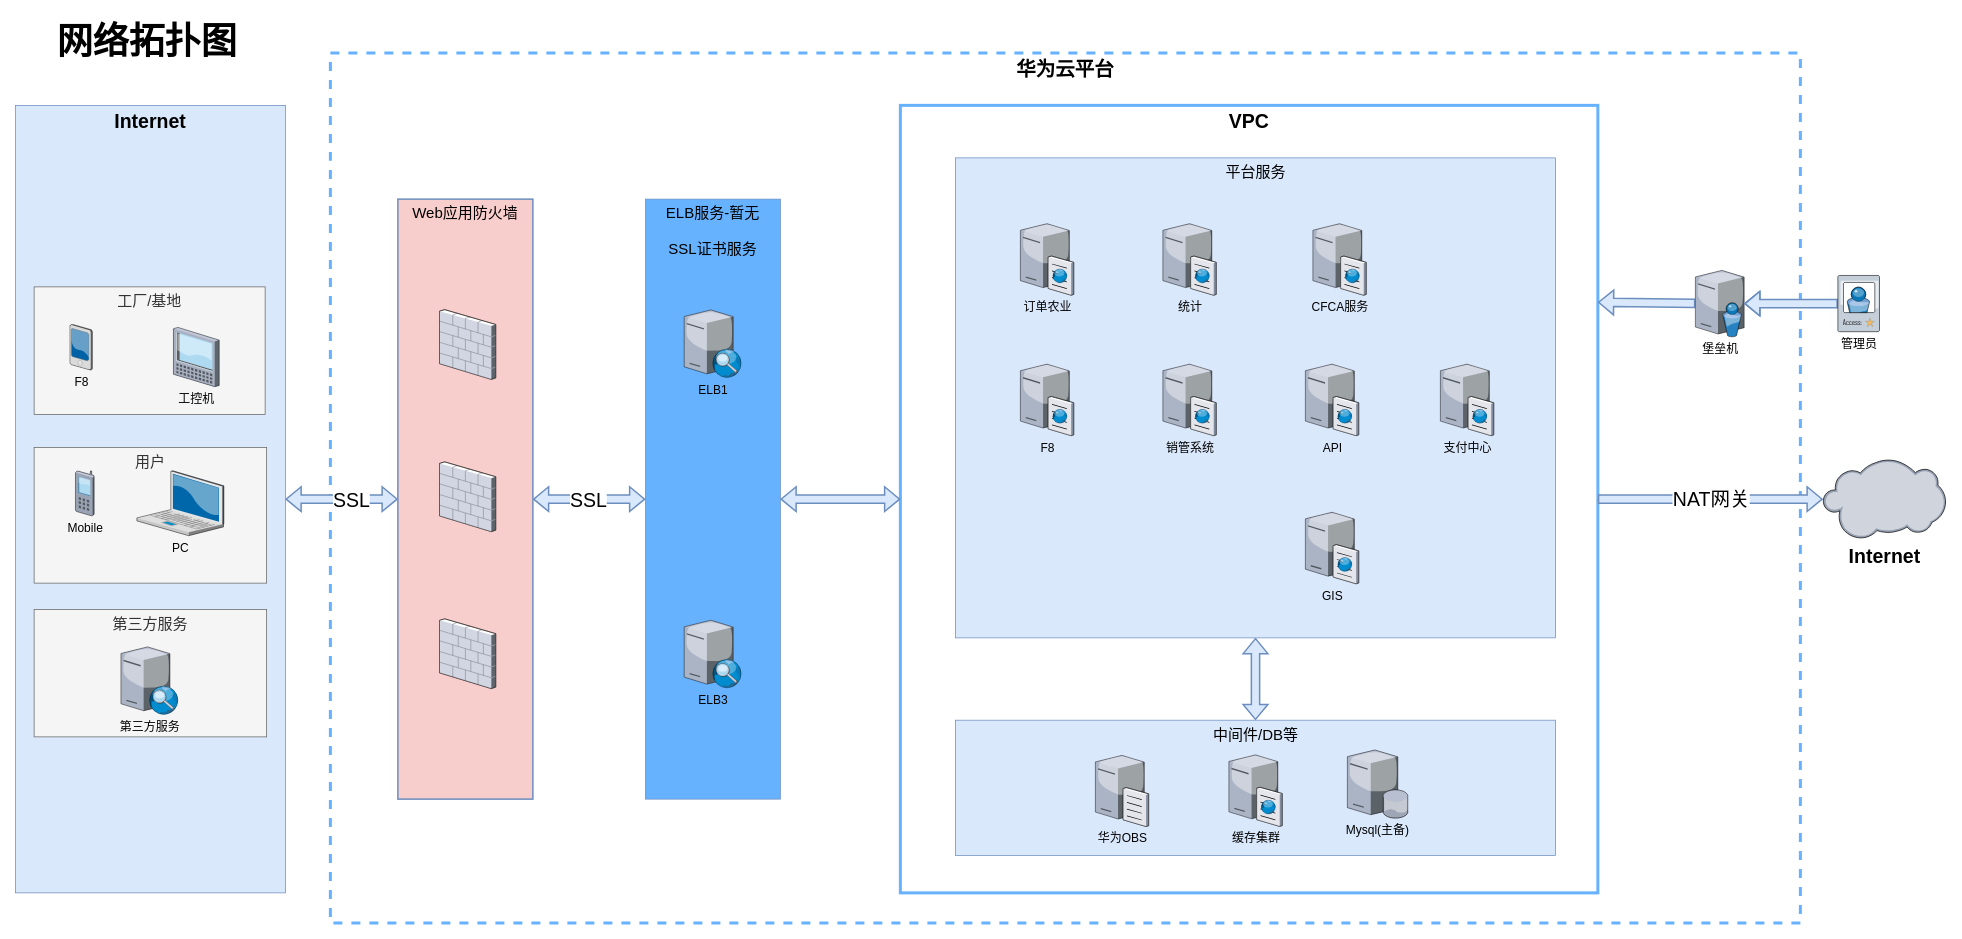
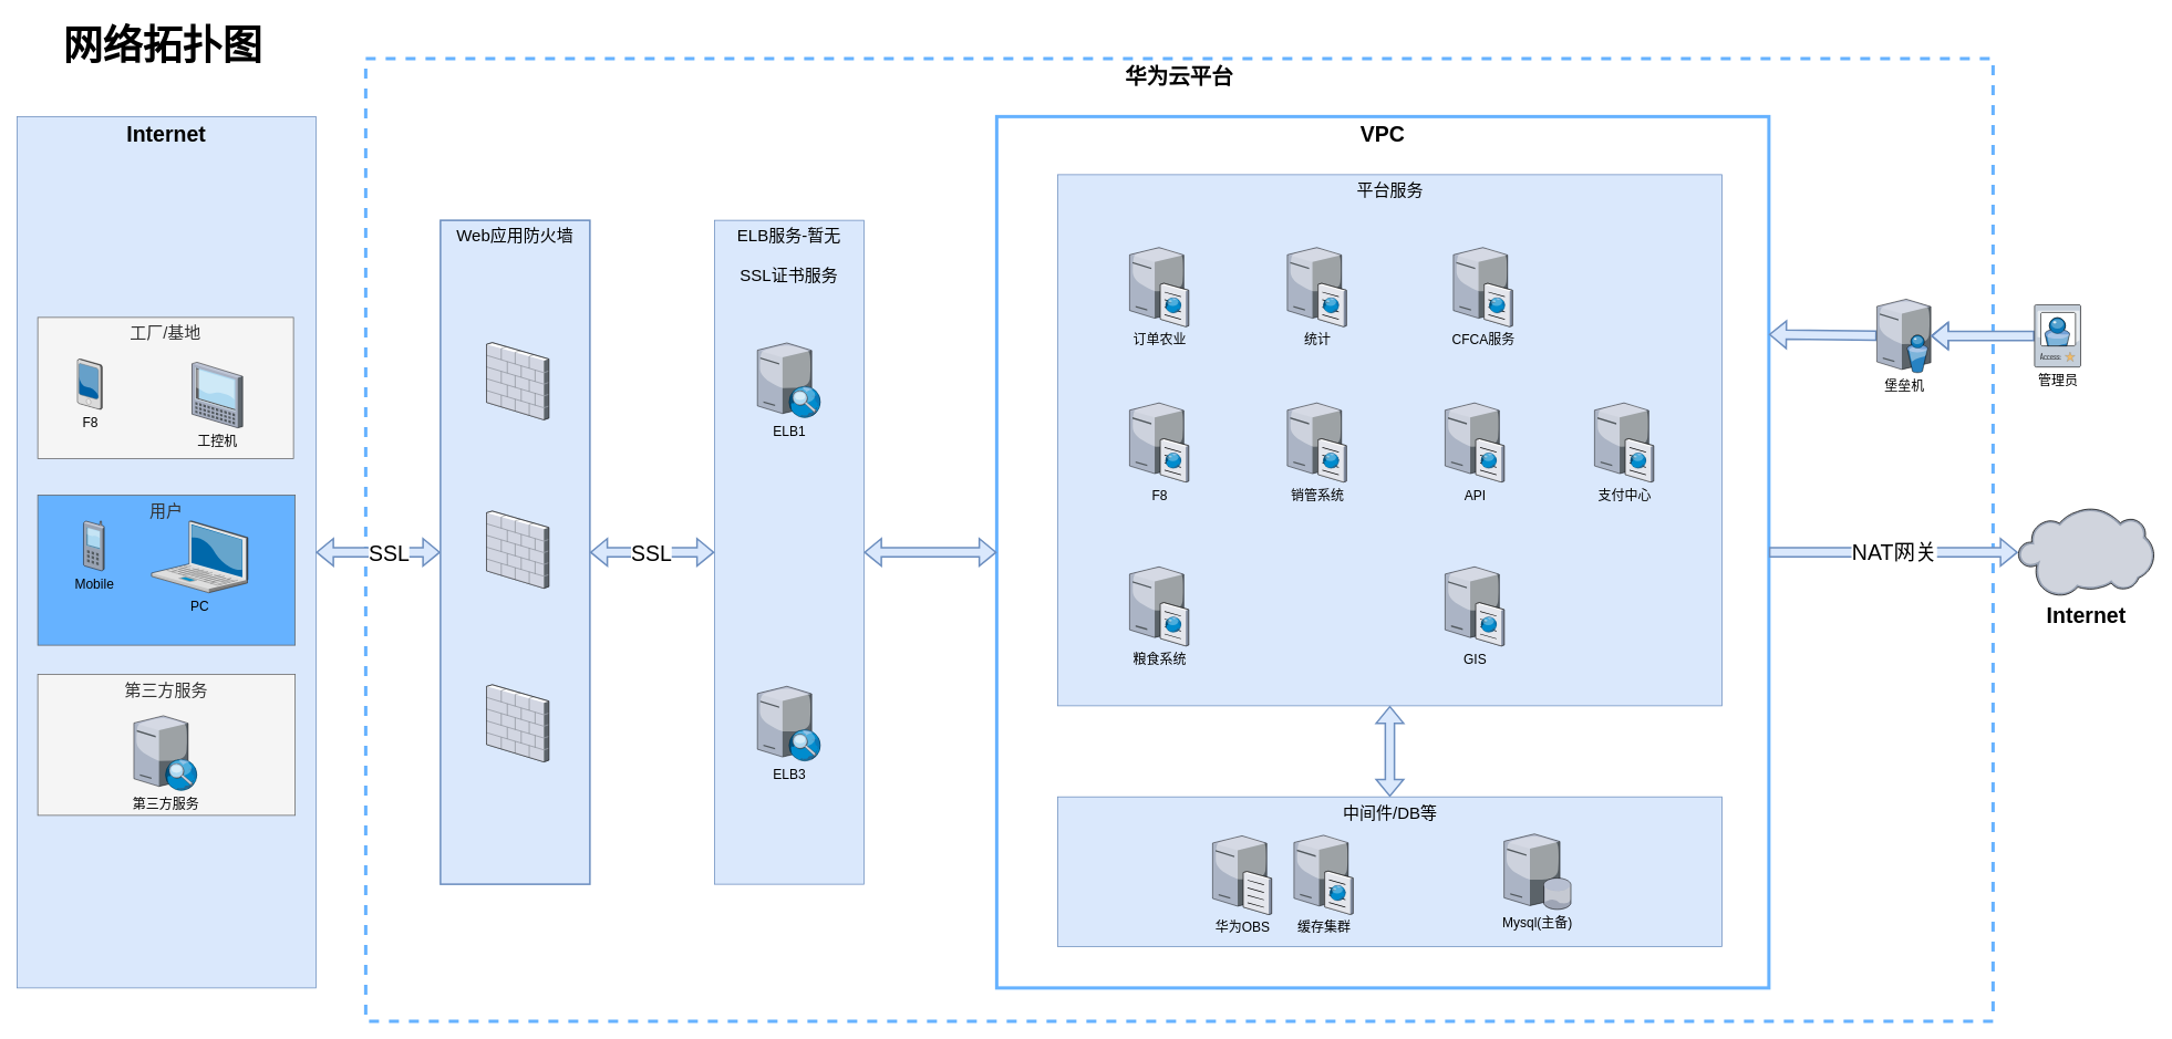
  <mxCell id="0" style=";html=1;" />
  <mxCell id="1" style=";html=1;" parent="0" />
  <mxCell id="2" value="&lt;span style=&quot;font-size: 26px;&quot;&gt;华为云平台&lt;/span&gt;" style="whiteSpace=wrap;html=1;fontSize=26;verticalAlign=top;fillColor=none;strokeWidth=4;strokeColor=#66B2FF;fontStyle=1;dashed=1;" parent="1" vertex="1"><mxGeometry x="440" y="70" width="1960" height="1160" as="geometry" /></mxCell>
  <mxCell id="3" value="&lt;span style=&quot;font-size: 26px;&quot;&gt;VPC&lt;/span&gt;" style="whiteSpace=wrap;html=1;fontSize=20;verticalAlign=top;fillColor=none;strokeWidth=4;strokeColor=#66B2FF;fontStyle=1" parent="1" vertex="1"><mxGeometry x="1200" y="140" width="930" height="1050" as="geometry" /></mxCell>
  <mxCell id="4" value="Internet" style="whiteSpace=wrap;html=1;fillColor=#dae8fc;fontSize=26;strokeColor=#6c8ebf;verticalAlign=top;fontStyle=1" parent="1" vertex="1"><mxGeometry x="20" y="140" width="360" height="1050" as="geometry" /></mxCell>
  <mxCell id="5" value="第三方服务" style="whiteSpace=wrap;html=1;fillColor=#f5f5f5;fontSize=20;strokeColor=#666666;verticalAlign=top;fontColor=#333333;" parent="1" vertex="1"><mxGeometry x="45" y="812" width="310" height="170" as="geometry" /></mxCell>
  <mxCell id="6" style="shape=flexArrow;rounded=0;orthogonalLoop=1;jettySize=auto;html=1;entryX=0.5;entryY=1;entryDx=0;entryDy=0;fillColor=#dae8fc;strokeColor=#6c8ebf;startArrow=block;strokeWidth=2;" parent="1" source="7" target="14" edge="1"><mxGeometry relative="1" as="geometry"><mxPoint x="1683.5" y="969" as="sourcePoint" /></mxGeometry></mxCell>
  <mxCell id="7" value="中间件/DB等" style="whiteSpace=wrap;html=1;fillColor=#dae8fc;fontSize=20;strokeColor=#6c8ebf;verticalAlign=top;" parent="1" vertex="1"><mxGeometry x="1273.5" y="959.75" width="800" height="180.25" as="geometry" /></mxCell>
  <mxCell id="8" style="edgeStyle=none;shape=flexArrow;rounded=0;orthogonalLoop=1;jettySize=auto;html=1;exitX=1;exitY=0.5;exitDx=0;exitDy=0;startArrow=block;fillColor=#dae8fc;strokeColor=#6c8ebf;entryX=0;entryY=0.5;entryDx=0;entryDy=0;strokeWidth=2;" parent="1" source="9" target="3" edge="1"><mxGeometry relative="1" as="geometry" /></mxCell>
- <mxCell id="9" value="ELB服务-暂无&lt;br&gt;&lt;br&gt;SSL证书服务" style="whiteSpace=wrap;html=1;fillColor=#66b2ff;fontSize=20;strokeColor=#6c8ebf;verticalAlign=top;" parent="1" vertex="1"><mxGeometry x="860" y="265" width="180" height="800" as="geometry" /></mxCell>
+ <mxCell id="9" value="ELB服务-暂无&lt;br&gt;&lt;br&gt;SSL证书服务" style="whiteSpace=wrap;html=1;fillColor=#dae8fc;fontSize=20;strokeColor=#6c8ebf;verticalAlign=top;" parent="1" vertex="1"><mxGeometry x="860" y="265" width="180" height="800" as="geometry" /></mxCell>
  <mxCell id="10" style="edgeStyle=none;shape=flexArrow;rounded=0;orthogonalLoop=1;jettySize=auto;html=1;startArrow=block;endArrow=block;endFill=0;strokeWidth=2;entryX=1;entryY=0.5;entryDx=0;entryDy=0;fillColor=#dae8fc;strokeColor=#6c8ebf;exitX=0;exitY=0.5;exitDx=0;exitDy=0;" parent="1" source="9" target="17" edge="1"><mxGeometry relative="1" as="geometry"><mxPoint x="1240" y="680" as="sourcePoint" /></mxGeometry></mxCell>
  <mxCell id="11" value="SSL" style="edgeLabel;html=1;align=center;verticalAlign=middle;resizable=0;points=[];fontSize=26;" parent="10" connectable="0" vertex="1"><mxGeometry x="0.015" y="1" relative="1" as="geometry"><mxPoint x="-1" as="offset" /></mxGeometry></mxCell>
  <mxCell id="12" style="edgeStyle=orthogonalEdgeStyle;rounded=0;orthogonalLoop=1;jettySize=auto;html=1;exitX=1;exitY=0.5;exitDx=0;exitDy=0;fontSize=26;shape=flexArrow;strokeWidth=2;fillColor=#dae8fc;strokeColor=#6c8ebf;" parent="1" source="3" target="42" edge="1"><mxGeometry relative="1" as="geometry"><mxPoint x="2560" y="530" as="targetPoint" /></mxGeometry></mxCell>
  <mxCell id="13" value="NAT网关" style="edgeLabel;html=1;align=center;verticalAlign=middle;resizable=0;points=[];fontSize=26;" parent="12" connectable="0" vertex="1"><mxGeometry x="0.124" y="-3" relative="1" as="geometry"><mxPoint x="-19" y="-3" as="offset" /></mxGeometry></mxCell>
  <mxCell id="14" value="平台服务" style="whiteSpace=wrap;html=1;fillColor=#dae8fc;fontSize=20;strokeColor=#6c8ebf;verticalAlign=top;" parent="1" vertex="1"><mxGeometry x="1273.5" y="210" width="800" height="640" as="geometry" /></mxCell>
  <mxCell id="15" style="edgeStyle=none;shape=flexArrow;rounded=0;orthogonalLoop=1;jettySize=auto;html=1;startArrow=block;endArrow=block;endFill=0;strokeWidth=2;fillColor=#dae8fc;strokeColor=#6c8ebf;entryX=1;entryY=0.5;entryDx=0;entryDy=0;gradientColor=none;endSize=6;targetPerimeterSpacing=0;" parent="1" source="17" target="4" edge="1"><mxGeometry relative="1" as="geometry"><mxPoint x="830" y="690" as="targetPoint" /></mxGeometry></mxCell>
  <mxCell id="16" value="SSL" style="edgeLabel;html=1;align=center;verticalAlign=middle;resizable=0;points=[];fontSize=26;" parent="15" connectable="0" vertex="1"><mxGeometry x="-0.155" y="1" relative="1" as="geometry"><mxPoint as="offset" /></mxGeometry></mxCell>
- <mxCell id="17" value="Web应用防火墙" style="whiteSpace=wrap;html=1;fillColor=#f8cecc;fontSize=20;strokeColor=#6c8ebf;verticalAlign=top;strokeWidth=2;" parent="1" vertex="1"><mxGeometry x="530" y="265" width="180" height="800" as="geometry" /></mxCell>
- <mxCell id="18" value="用户" style="whiteSpace=wrap;html=1;fillColor=#f5f5f5;fontSize=20;strokeColor=#666666;verticalAlign=top;fontColor=#333333;" parent="1" vertex="1"><mxGeometry x="45" y="596" width="310" height="181" as="geometry" /></mxCell>
+ <mxCell id="17" value="Web应用防火墙" style="whiteSpace=wrap;html=1;fillColor=#dae8fc;fontSize=20;strokeColor=#6c8ebf;verticalAlign=top;strokeWidth=2;" parent="1" vertex="1"><mxGeometry x="530" y="265" width="180" height="800" as="geometry" /></mxCell>
+ <mxCell id="18" value="用户" style="whiteSpace=wrap;html=1;fillColor=#66b2ff;fontSize=20;strokeColor=#666666;verticalAlign=top;fontColor=#333333;" parent="1" vertex="1"><mxGeometry x="45" y="596" width="310" height="181" as="geometry" /></mxCell>
  <mxCell id="19" value="工厂/基地" style="whiteSpace=wrap;html=1;fillColor=#f5f5f5;fontSize=20;strokeColor=#666666;verticalAlign=top;fontColor=#333333;" parent="1" vertex="1"><mxGeometry x="45" y="382" width="308" height="170" as="geometry" /></mxCell>
  <mxCell id="20" value="PC" style="verticalLabelPosition=bottom;aspect=fixed;html=1;verticalAlign=top;strokeColor=none;shape=mxgraph.citrix.laptop_2;fillColor=#66B2FF;gradientColor=#0066CC;fontSize=16;" parent="1" vertex="1"><mxGeometry x="182" y="627.25" width="116" height="86.5" as="geometry" /></mxCell>
  <mxCell id="21" value="F8" style="verticalLabelPosition=bottom;aspect=fixed;html=1;verticalAlign=top;strokeColor=none;shape=mxgraph.citrix.pda;fillColor=#66B2FF;gradientColor=#0066CC;fontSize=16;" parent="1" vertex="1"><mxGeometry x="92.75" y="432" width="30" height="61" as="geometry" /></mxCell>
  <mxCell id="22" value="订单农业" style="verticalLabelPosition=bottom;aspect=fixed;html=1;verticalAlign=top;strokeColor=none;shape=mxgraph.citrix.cache_server;fillColor=#66B2FF;gradientColor=#0066CC;fontSize=16;labelPosition=center;align=center;" parent="1" vertex="1"><mxGeometry x="1360" y="295.5" width="71" height="97.5" as="geometry" /></mxCell>
  <mxCell id="23" value="" style="verticalLabelPosition=bottom;aspect=fixed;html=1;verticalAlign=top;strokeColor=none;shape=mxgraph.citrix.firewall;fillColor=#66B2FF;gradientColor=#0066CC;fontSize=16;" parent="1" vertex="1"><mxGeometry x="585.5" y="412.37" width="75" height="93" as="geometry" /></mxCell>
  <mxCell id="24" value="" style="verticalLabelPosition=bottom;aspect=fixed;html=1;verticalAlign=top;strokeColor=none;shape=mxgraph.citrix.firewall;fillColor=#66B2FF;gradientColor=#0066CC;fontSize=16;" parent="1" vertex="1"><mxGeometry x="585.5" y="615.37" width="75" height="93" as="geometry" /></mxCell>
  <mxCell id="25" value="" style="verticalLabelPosition=bottom;aspect=fixed;html=1;verticalAlign=top;strokeColor=none;shape=mxgraph.citrix.firewall;fillColor=#66B2FF;gradientColor=#0066CC;fontSize=16;" parent="1" vertex="1"><mxGeometry x="585.5" y="824.62" width="75" height="93" as="geometry" /></mxCell>
  <mxCell id="26" value="工控机" style="verticalLabelPosition=bottom;sketch=0;aspect=fixed;html=1;verticalAlign=top;strokeColor=none;align=center;outlineConnect=0;shape=mxgraph.citrix.tablet_1;fontSize=16;" parent="1" vertex="1"><mxGeometry x="230.75" y="436" width="61" height="79" as="geometry" /></mxCell>
  <mxCell id="27" value="Mobile" style="verticalLabelPosition=bottom;sketch=0;aspect=fixed;html=1;verticalAlign=top;strokeColor=none;align=center;outlineConnect=0;shape=mxgraph.citrix.cell_phone;fontSize=16;" parent="1" vertex="1"><mxGeometry x="100" y="627.25" width="25" height="60" as="geometry" /></mxCell>
  <mxCell id="28" value="统计" style="verticalLabelPosition=bottom;aspect=fixed;html=1;verticalAlign=top;strokeColor=none;shape=mxgraph.citrix.cache_server;fillColor=#66B2FF;gradientColor=#0066CC;fontSize=16;labelPosition=center;align=center;" parent="1" vertex="1"><mxGeometry x="1550" y="295.5" width="71" height="97.5" as="geometry" /></mxCell>
  <mxCell id="29" value="CFCA服务" style="verticalLabelPosition=bottom;aspect=fixed;html=1;verticalAlign=top;strokeColor=none;shape=mxgraph.citrix.cache_server;fillColor=#66B2FF;gradientColor=#0066CC;fontSize=16;labelPosition=center;align=center;" parent="1" vertex="1"><mxGeometry x="1750" y="295.5" width="71" height="97.5" as="geometry" /></mxCell>
  <mxCell id="30" value="F8" style="verticalLabelPosition=bottom;aspect=fixed;html=1;verticalAlign=top;strokeColor=none;shape=mxgraph.citrix.cache_server;fillColor=#66B2FF;gradientColor=#0066CC;fontSize=16;labelPosition=center;align=center;" parent="1" vertex="1"><mxGeometry x="1360" y="482.75" width="71" height="97.5" as="geometry" /></mxCell>
  <mxCell id="31" value="销管系统" style="verticalLabelPosition=bottom;aspect=fixed;html=1;verticalAlign=top;strokeColor=none;shape=mxgraph.citrix.cache_server;fillColor=#66B2FF;gradientColor=#0066CC;fontSize=16;labelPosition=center;align=center;" parent="1" vertex="1"><mxGeometry x="1550" y="482.75" width="71" height="97.5" as="geometry" /></mxCell>
  <mxCell id="32" value="API" style="verticalLabelPosition=bottom;aspect=fixed;html=1;verticalAlign=top;strokeColor=none;shape=mxgraph.citrix.cache_server;fillColor=#66B2FF;gradientColor=#0066CC;fontSize=16;labelPosition=center;align=center;" parent="1" vertex="1"><mxGeometry x="1740" y="482.75" width="71" height="97.5" as="geometry" /></mxCell>
  <mxCell id="33" value="GIS" style="verticalLabelPosition=bottom;aspect=fixed;html=1;verticalAlign=top;strokeColor=none;shape=mxgraph.citrix.cache_server;fillColor=#66B2FF;gradientColor=#0066CC;fontSize=16;labelPosition=center;align=center;" parent="1" vertex="1"><mxGeometry x="1740" y="680.25" width="71" height="97.5" as="geometry" /></mxCell>
- <mxCell id="34" value="Mysql(主备)" style="verticalLabelPosition=bottom;sketch=0;aspect=fixed;html=1;verticalAlign=top;strokeColor=none;align=center;outlineConnect=0;shape=mxgraph.citrix.database_server;fontSize=16;" parent="1" vertex="1"><mxGeometry x="1796" y="999.44" width="80.77" height="90.87" as="geometry" /></mxCell>
+ <mxCell id="34" value="Mysql(主备)" style="verticalLabelPosition=bottom;sketch=0;aspect=fixed;html=1;verticalAlign=top;strokeColor=none;align=center;outlineConnect=0;shape=mxgraph.citrix.database_server;fontSize=16;" parent="1" vertex="1"><mxGeometry x="1811" y="1004.44" width="80.77" height="90.87" as="geometry" /></mxCell>
+ <mxCell id="35" value="粮食系统" style="verticalLabelPosition=bottom;aspect=fixed;html=1;verticalAlign=top;strokeColor=none;shape=mxgraph.citrix.cache_server;fillColor=#66B2FF;gradientColor=#0066CC;fontSize=16;labelPosition=center;align=center;" parent="1" vertex="1"><mxGeometry x="1360" y="680.25" width="71" height="97.5" as="geometry" /></mxCell>
  <mxCell id="36" value="支付中心" style="verticalLabelPosition=bottom;aspect=fixed;html=1;verticalAlign=top;strokeColor=none;shape=mxgraph.citrix.cache_server;fillColor=#66B2FF;gradientColor=#0066CC;fontSize=16;labelPosition=center;align=center;" parent="1" vertex="1"><mxGeometry x="1920" y="482.75" width="71" height="97.5" as="geometry" /></mxCell>
- <mxCell id="37" value="缓存集群" style="verticalLabelPosition=bottom;sketch=0;aspect=fixed;html=1;verticalAlign=top;strokeColor=none;align=center;outlineConnect=0;shape=mxgraph.citrix.cache_server;fontSize=16;" parent="1" vertex="1"><mxGeometry x="1638" y="1003.75" width="71" height="97.5" as="geometry" /></mxCell>
+ <mxCell id="37" value="缓存集群" style="verticalLabelPosition=bottom;sketch=0;aspect=fixed;html=1;verticalAlign=top;strokeColor=none;align=center;outlineConnect=0;shape=mxgraph.citrix.cache_server;fontSize=16;" parent="1" vertex="1"><mxGeometry x="1558" y="1003.75" width="71" height="97.5" as="geometry" /></mxCell>
  <mxCell id="38" value="第三方服务" style="verticalLabelPosition=bottom;sketch=0;aspect=fixed;html=1;verticalAlign=top;strokeColor=none;align=center;outlineConnect=0;shape=mxgraph.citrix.edgesight_server;fontSize=16;" parent="1" vertex="1"><mxGeometry x="160.75" y="862" width="76.5" height="90" as="geometry" /></mxCell>
  <mxCell id="39" value="网络拓扑图" style="text;strokeColor=none;fillColor=none;html=1;fontSize=48;fontStyle=1;verticalAlign=middle;align=center;" parent="1" vertex="1"><mxGeometry x="20" y="20" width="350" height="70" as="geometry" /></mxCell>
  <mxCell id="40" value="ELB1" style="verticalLabelPosition=bottom;sketch=0;aspect=fixed;html=1;verticalAlign=top;strokeColor=none;align=center;outlineConnect=0;shape=mxgraph.citrix.edgesight_server;fontSize=16;" parent="1" vertex="1"><mxGeometry x="911.75" y="412.75" width="76.5" height="90" as="geometry" /></mxCell>
  <mxCell id="41" value="ELB3" style="verticalLabelPosition=bottom;sketch=0;aspect=fixed;html=1;verticalAlign=top;strokeColor=none;align=center;outlineConnect=0;shape=mxgraph.citrix.edgesight_server;fontSize=16;" parent="1" vertex="1"><mxGeometry x="911.75" y="826.5" width="76.5" height="90" as="geometry" /></mxCell>
  <mxCell id="42" value="Internet" style="verticalLabelPosition=bottom;sketch=0;aspect=fixed;html=1;verticalAlign=top;strokeColor=none;align=center;outlineConnect=0;shape=mxgraph.citrix.cloud;fontSize=26;fontStyle=1" parent="1" vertex="1"><mxGeometry x="2430" y="611.5" width="163.95" height="107" as="geometry" /></mxCell>
  <mxCell id="43" style="edgeStyle=none;shape=flexArrow;rounded=0;orthogonalLoop=1;jettySize=auto;html=1;fontSize=16;strokeWidth=2;entryX=1;entryY=0.25;entryDx=0;entryDy=0;fillColor=#dae8fc;strokeColor=#6c8ebf;" parent="1" source="44" target="3" edge="1"><mxGeometry relative="1" as="geometry"><mxPoint x="2180" y="254" as="targetPoint" /></mxGeometry></mxCell>
  <mxCell id="44" value="堡垒机" style="verticalLabelPosition=bottom;sketch=0;aspect=fixed;html=1;verticalAlign=top;strokeColor=none;align=center;outlineConnect=0;shape=mxgraph.citrix.directory_server;fontSize=16;" parent="1" vertex="1"><mxGeometry x="2260" y="360" width="65" height="88.5" as="geometry" /></mxCell>
  <mxCell id="45" style="edgeStyle=orthogonalEdgeStyle;shape=flexArrow;rounded=0;orthogonalLoop=1;jettySize=auto;html=1;fontSize=16;strokeWidth=2;fillColor=#dae8fc;strokeColor=#6c8ebf;" parent="1" source="46" target="44" edge="1"><mxGeometry relative="1" as="geometry" /></mxCell>
  <mxCell id="46" value="管理员" style="verticalLabelPosition=bottom;sketch=0;aspect=fixed;html=1;verticalAlign=top;strokeColor=none;align=center;outlineConnect=0;shape=mxgraph.citrix.access_card;fontSize=16;" parent="1" vertex="1"><mxGeometry x="2450" y="366.75" width="55.5" height="75" as="geometry" /></mxCell>
  <mxCell id="47" value="华为OBS" style="verticalLabelPosition=bottom;sketch=0;aspect=fixed;html=1;verticalAlign=top;strokeColor=none;align=center;outlineConnect=0;shape=mxgraph.citrix.file_server;fontSize=16;" parent="1" vertex="1"><mxGeometry x="1460" y="1004.44" width="71" height="97" as="geometry" /></mxCell>
